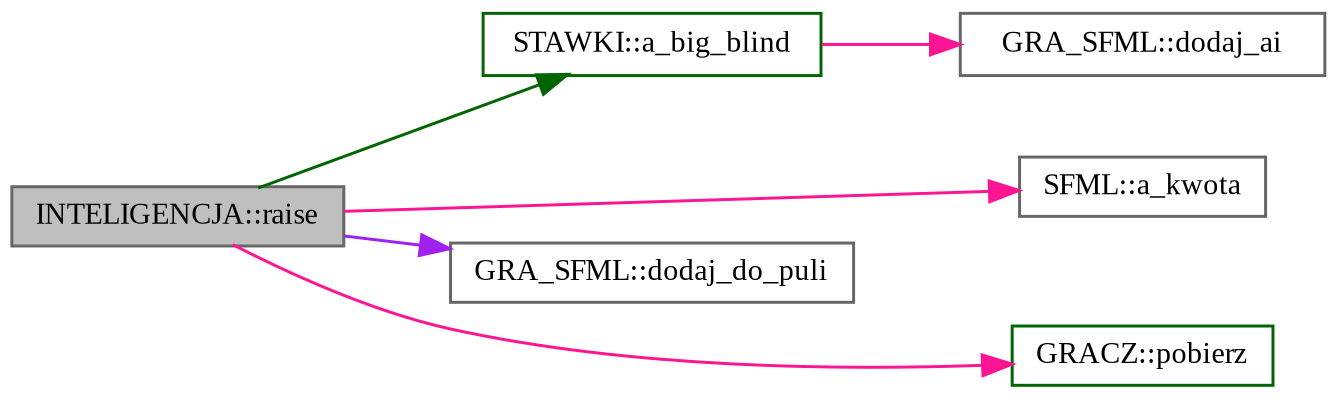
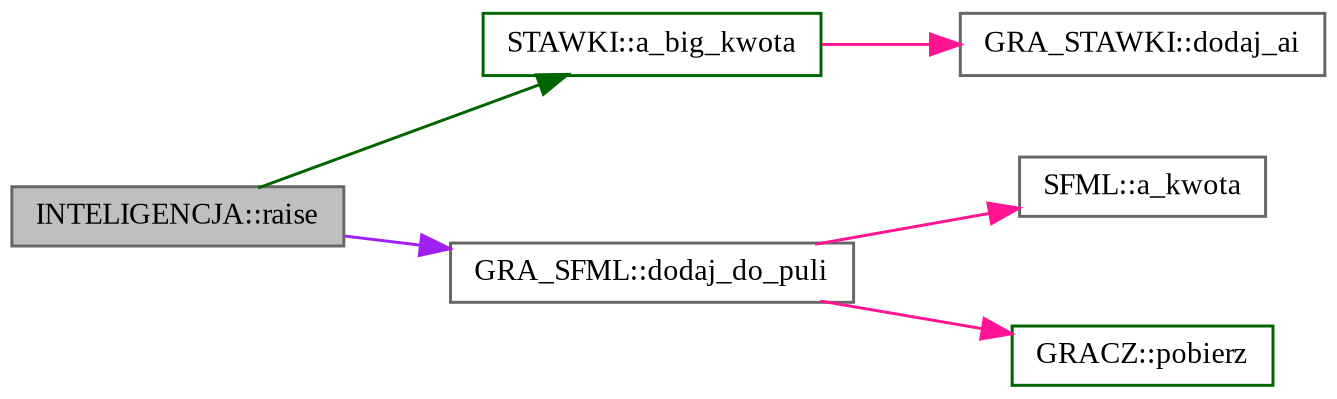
  digraph {
    fontname="Liberation Serif"
    rankdir=LR
    node [color=gray40 fillcolor=white fontname="Liberation Serif" fontsize=10 shape=record style=filled]
    edge [color=deeppink fontname="Liberation Serif" fontsize=10 labelfontname=Helvetica labelfontsize=10 style=solid]
    n1 [fillcolor=grey75 fontcolor=black height=0.2 label="INTELIGENCJA::raise" width=0.4]
-   n2 [color=darkgreen height=0.2 label="STAWKI::a_big_blind" width=0.4]
+   n2 [color=darkgreen height=0.2 label="STAWKI::a_big_kwota" width=0.4]
    n3 [height=0.2 label="SFML::a_kwota" width=0.4]
    n4 [color=darkgreen height=0.2 label="GRACZ::pobierz" width=0.4]
    n5 [height=0.2 label="GRA_SFML::dodaj_do_puli" width=0.4]
-   n6 [height=0.2 label="GRA_SFML::dodaj_ai" width=0.4]
+   n6 [height=0.2 label="GRA_STAWKI::dodaj_ai" width=0.4]
    n1 -> n2 [color=darkgreen]
-   n1 -> n3
-   n1 -> n4
+   n5 -> n3
+   n5 -> n4
    n1 -> n5 [color=purple]
    n2 -> n6
  }
